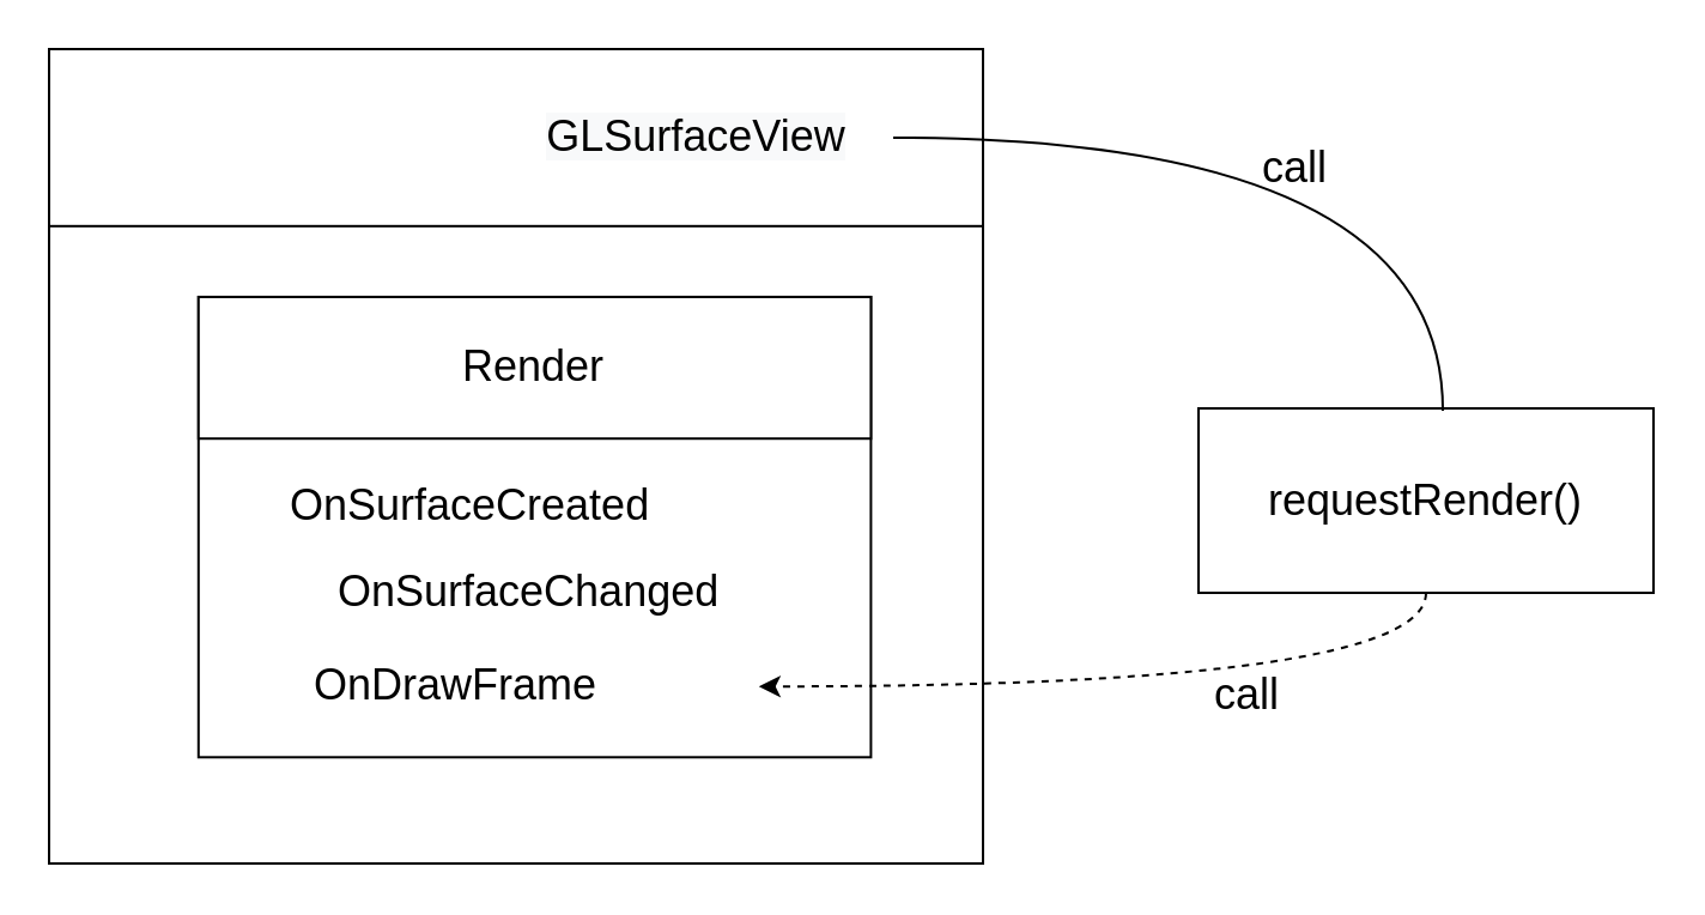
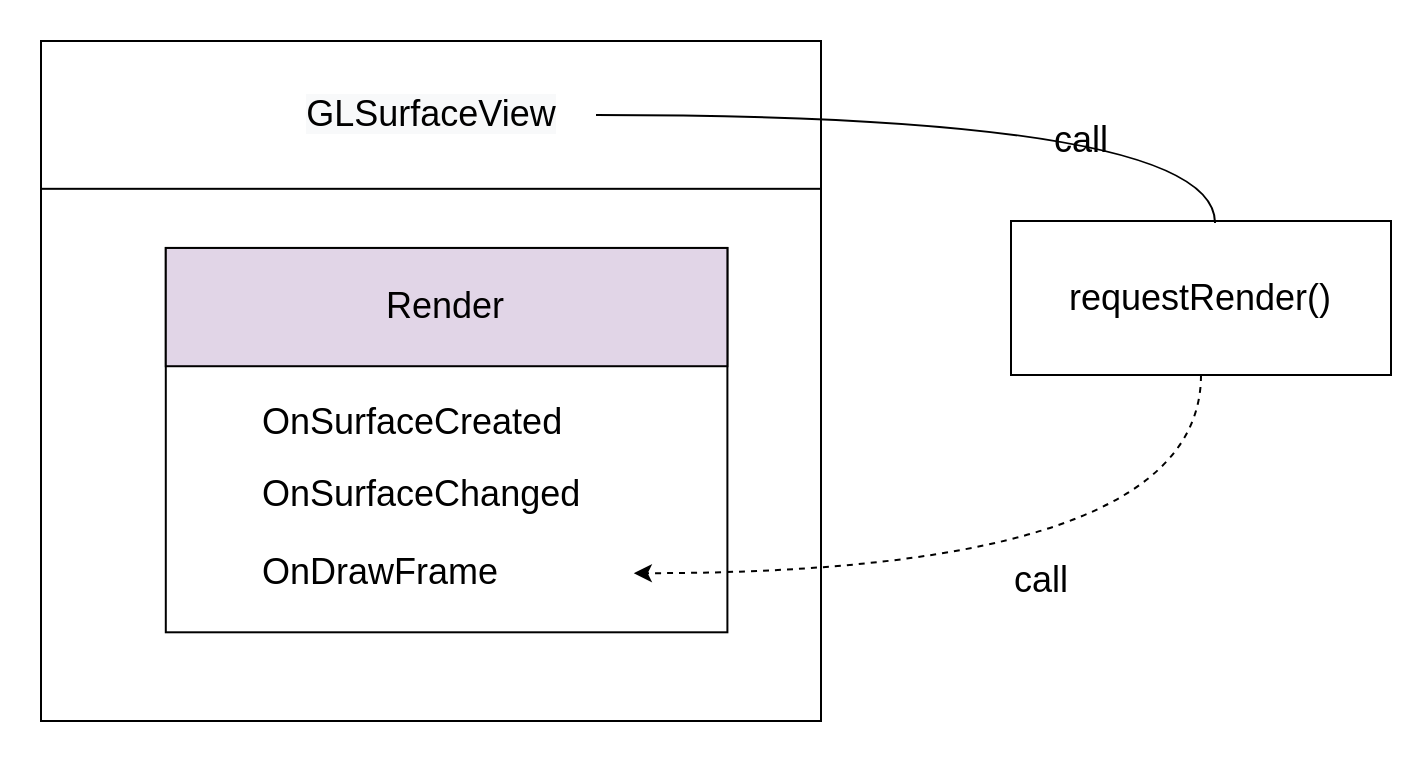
  <mxCell id="0" />
  <mxCell id="1" parent="0" />
  <mxCell id="2" value="" style="group;fontSize=18;" vertex="1" connectable="0" parent="1"><mxGeometry x="20" y="20" width="390" height="340" as="geometry" /></mxCell>
  <mxCell id="3" value="" style="rounded=0;whiteSpace=wrap;html=1;fontSize=18;" vertex="1" parent="2"><mxGeometry width="390" height="340.0" as="geometry" /></mxCell>
  <mxCell id="4" value="" style="rounded=0;whiteSpace=wrap;html=1;fontSize=18;" vertex="1" parent="2"><mxGeometry width="390" height="73.913" as="geometry" /></mxCell>
  <mxCell id="5" value="" style="rounded=0;whiteSpace=wrap;html=1;fontSize=18;" vertex="1" parent="2"><mxGeometry x="62.4" y="103.478" width="280.8" height="192.174" as="geometry" /></mxCell>
- <mxCell id="6" value="Render" style="rounded=0;whiteSpace=wrap;html=1;fontSize=18;" vertex="1" parent="2"><mxGeometry x="62.4" y="103.478" width="280.8" height="59.13" as="geometry" /></mxCell>
- <mxCell id="7" value="OnSurfaceCreated" style="text;html=1;strokeColor=none;fillColor=none;align=left;verticalAlign=middle;whiteSpace=wrap;rounded=0;fontSize=18;" vertex="1" parent="2"><mxGeometry x="99.2" y="175.913" width="187.2" height="29.565" as="geometry" /></mxCell>
- <mxCell id="8" value="OnSurfaceChanged" style="text;html=1;strokeColor=none;fillColor=none;align=left;verticalAlign=middle;whiteSpace=wrap;rounded=0;fontSize=18;" vertex="1" parent="2"><mxGeometry x="119.2" y="211.826" width="187.2" height="29.565" as="geometry" /></mxCell>
+ <mxCell id="6" value="Render" style="rounded=0;whiteSpace=wrap;html=1;fontSize=18;fillColor=#e1d5e7;" vertex="1" parent="2"><mxGeometry x="62.4" y="103.478" width="280.8" height="59.13" as="geometry" /></mxCell>
+ <mxCell id="7" value="OnSurfaceCreated" style="text;html=1;strokeColor=none;fillColor=none;align=left;verticalAlign=middle;whiteSpace=wrap;rounded=0;fontSize=18;" vertex="1" parent="2"><mxGeometry x="109.2" y="175.913" width="187.2" height="29.565" as="geometry" /></mxCell>
+ <mxCell id="8" value="OnSurfaceChanged" style="text;html=1;strokeColor=none;fillColor=none;align=left;verticalAlign=middle;whiteSpace=wrap;rounded=0;fontSize=18;" vertex="1" parent="2"><mxGeometry x="109.2" y="211.826" width="187.2" height="29.565" as="geometry" /></mxCell>
  <mxCell id="9" value="OnDrawFrame" style="text;html=1;strokeColor=none;fillColor=none;align=left;verticalAlign=middle;whiteSpace=wrap;rounded=0;fontSize=18;" vertex="1" parent="2"><mxGeometry x="109.2" y="251.304" width="187.2" height="29.565" as="geometry" /></mxCell>
- <mxCell id="10" value="&lt;meta charset=&quot;utf-8&quot;&gt;&lt;span style=&quot;color: rgb(0, 0, 0); font-family: helvetica; font-size: 18px; font-style: normal; font-weight: 400; letter-spacing: normal; text-align: center; text-indent: 0px; text-transform: none; word-spacing: 0px; background-color: rgb(248, 249, 250); display: inline; float: none;&quot;&gt;GLSurfaceView&lt;/span&gt;" style="text;html=1;strokeColor=none;fillColor=none;align=center;verticalAlign=middle;whiteSpace=wrap;rounded=0;fontSize=18;" vertex="1" parent="2"><mxGeometry x="187.5" y="20.46" width="165" height="33" as="geometry" /></mxCell>
+ <mxCell id="10" value="&lt;meta charset=&quot;utf-8&quot;&gt;&lt;span style=&quot;color: rgb(0, 0, 0); font-family: helvetica; font-size: 18px; font-style: normal; font-weight: 400; letter-spacing: normal; text-align: center; text-indent: 0px; text-transform: none; word-spacing: 0px; background-color: rgb(248, 249, 250); display: inline; float: none;&quot;&gt;GLSurfaceView&lt;/span&gt;" style="text;html=1;strokeColor=none;fillColor=none;align=center;verticalAlign=middle;whiteSpace=wrap;rounded=0;fontSize=18;" vertex="1" parent="2"><mxGeometry x="112.5" y="20.46" width="165" height="33" as="geometry" /></mxCell>
  <mxCell id="11" style="edgeStyle=orthogonalEdgeStyle;rounded=0;orthogonalLoop=1;jettySize=auto;html=1;entryX=1;entryY=0.5;entryDx=0;entryDy=0;fontSize=18;exitX=0.5;exitY=1;exitDx=0;exitDy=0;curved=1;dashed=1;" edge="1" parent="1" source="12" target="9"><mxGeometry relative="1" as="geometry"><mxPoint x="580" y="250" as="sourcePoint" /></mxGeometry></mxCell>
- <mxCell id="12" value="requestRender()" style="rounded=0;whiteSpace=wrap;html=1;fontSize=18;" vertex="1" parent="1"><mxGeometry x="500" y="170" width="190" height="77" as="geometry" /></mxCell>
+ <mxCell id="12" value="requestRender()" style="rounded=0;whiteSpace=wrap;html=1;fontSize=18;" vertex="1" parent="1"><mxGeometry x="505" y="110" width="190" height="77" as="geometry" /></mxCell>
  <mxCell id="13" value="call" style="text;html=1;align=center;verticalAlign=middle;resizable=0;points=[];autosize=1;fontSize=18;" vertex="1" parent="1"><mxGeometry x="500" y="275" width="40" height="30" as="geometry" /></mxCell>
  <mxCell id="14" style="edgeStyle=orthogonalEdgeStyle;curved=1;rounded=0;orthogonalLoop=1;jettySize=auto;html=1;fontSize=18;exitX=1;exitY=0.5;exitDx=0;exitDy=0;entryX=0.537;entryY=0.013;entryDx=0;entryDy=0;entryPerimeter=0;endArrow=none;" edge="1" parent="1" source="10" target="12"><mxGeometry relative="1" as="geometry"><mxPoint x="600" y="160" as="targetPoint" /></mxGeometry></mxCell>
  <mxCell id="15" value="call" style="text;html=1;align=center;verticalAlign=middle;resizable=0;points=[];autosize=1;fontSize=18;" vertex="1" parent="1"><mxGeometry x="520" y="55" width="40" height="30" as="geometry" /></mxCell>
